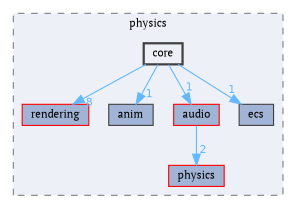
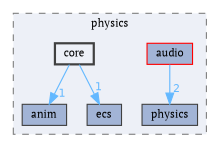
  digraph {
    compound=true
    fontname="PT Serif"
    node [color=grey25 fillcolor="#a2b4d6" fontname="PT Serif" fontsize=10 shape=box style=filled]
    edge [color=steelblue1 fontcolor=steelblue1 fontname="PT Serif" fontsize=10 headlabel=1 labeldistance=1.5 labelfontname=Helvetica labelfontsize=10]
-   n1 [color=red height=0.2 label=physics width=0.4]
-   n2 [color=red height=0.2 label=rendering width=0.4]
+   n1 [height=0.2 label=physics width=0.4]
    n3 [height=0.2 label=anim width=0.4]
    n4 [color=red height=0.2 label=audio width=0.4]
    n5 [height=0.2 label=ecs width=0.4]
    n6 [fillcolor="#edf0f7" height=0.2 label=core style="filled,bold" width=0.4]
    subgraph cluster_1 {
      bgcolor="#edf0f7"
      fontsize=10
      label=physics
      pencolor=grey50
      style="filled,dashed"
      n1
-     n2
      n3
      n4
      n5
      n6
    }
    n4 -> n1 [headlabel=2]
-   n6 -> n2 [headlabel=8]
    n6 -> n3
-   n6 -> n4
    n6 -> n5
  }
